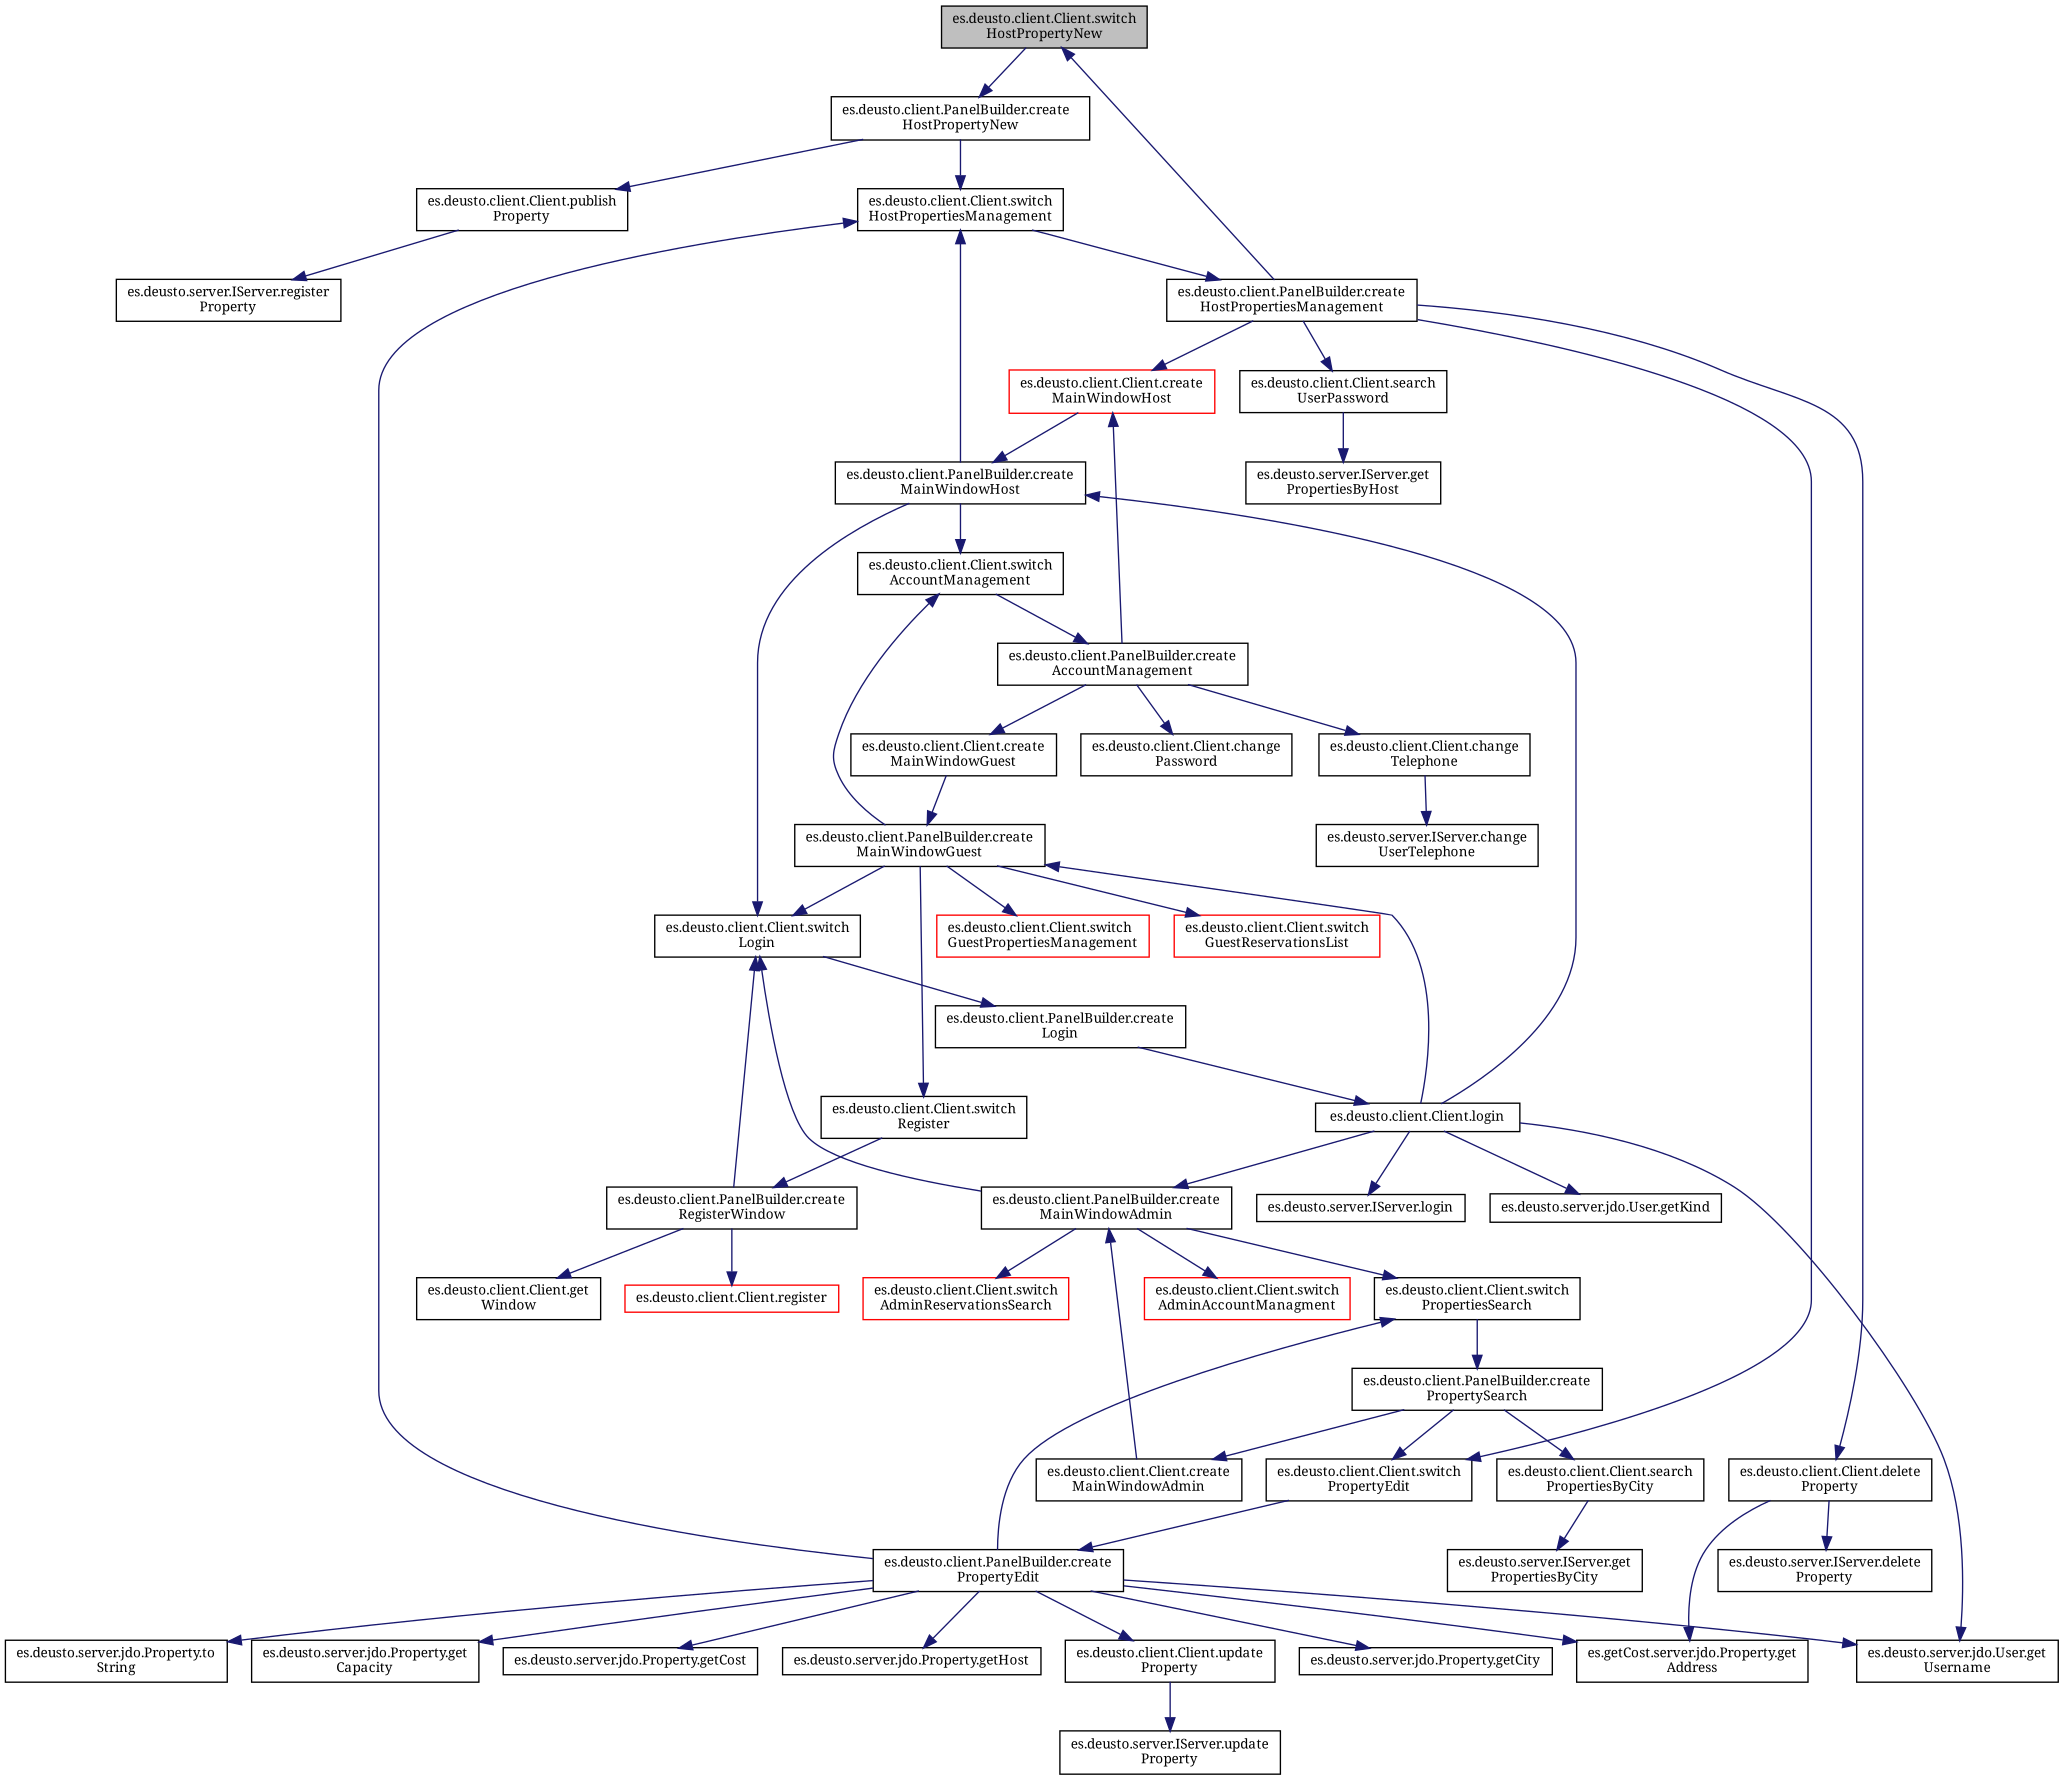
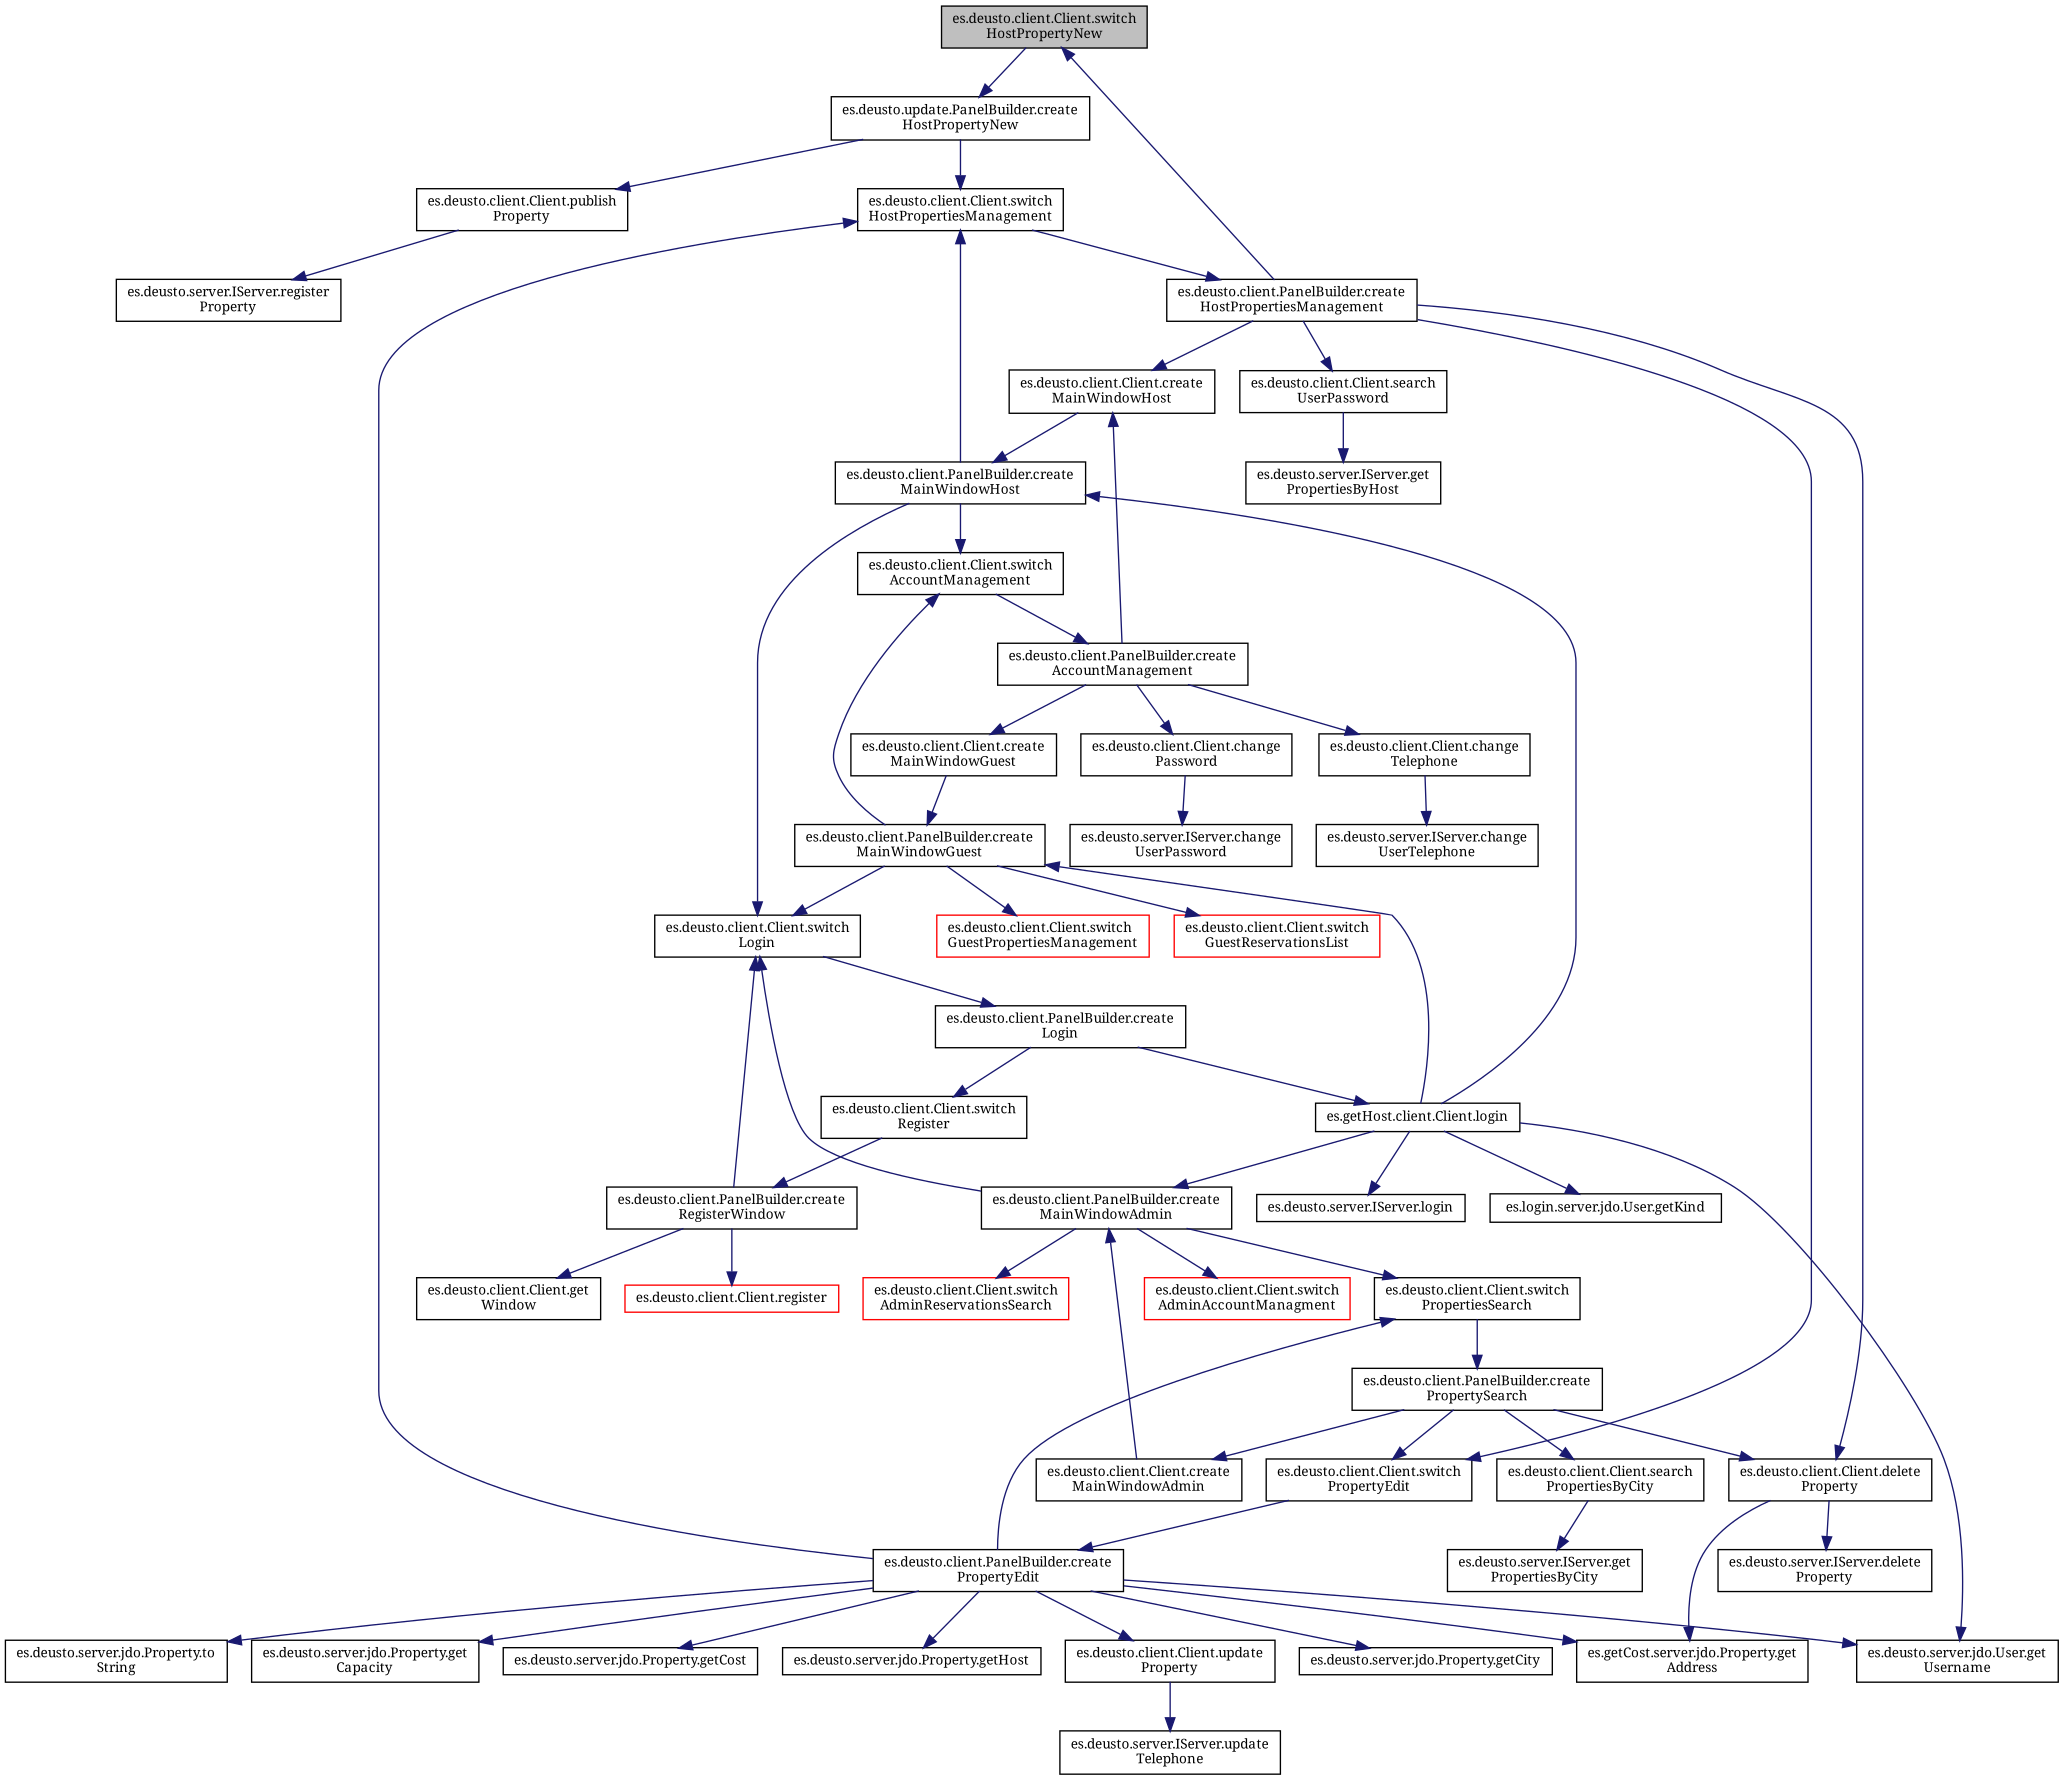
  digraph {
    fontname="Noto Serif"
    rankdir=TB
    node [color=black fillcolor=white fontname="Noto Serif" fontsize=10 shape=record style=filled]
    edge [color=midnightblue fontname="Noto Serif" fontsize=10 labelfontname=Helvetica labelfontsize=10 style=solid]
    n1 [fillcolor=grey75 fontcolor=black height=0.2 label="es.deusto.client.Client.switch\lHostPropertyNew" width=0.4]
-   n2 [height=0.2 label="es.deusto.client.PanelBuilder.create\lHostPropertyNew" width=0.4]
+   n2 [height=0.2 label="es.deusto.update.PanelBuilder.create\lHostPropertyNew" width=0.4]
    n3 [height=0.2 label="es.deusto.client.Client.switch\lHostPropertiesManagement" width=0.4]
    n4 [height=0.2 label="es.deusto.client.Client.publish\lProperty" width=0.4]
    n5 [height=0.2 label="es.deusto.client.PanelBuilder.create\lHostPropertiesManagement" width=0.4]
    n6 [height=0.2 label="es.deusto.server.IServer.register\lProperty" width=0.4]
    n7 [height=0.2 label="es.deusto.client.Client.search\lUserPassword" width=0.4]
    n8 [height=0.2 label="es.deusto.client.Client.delete\lProperty" width=0.4]
    n9 [height=0.2 label="es.deusto.client.Client.switch\lPropertyEdit" width=0.4]
-   n10 [color=red height=0.2 label="es.deusto.client.Client.create\lMainWindowHost" width=0.4]
+   n10 [height=0.2 label="es.deusto.client.Client.create\lMainWindowHost" width=0.4]
    n11 [height=0.2 label="es.deusto.server.IServer.get\lPropertiesByHost" width=0.4]
    n12 [height=0.2 label="es.deusto.server.IServer.delete\lProperty" width=0.4]
    n13 [height=0.2 label="es.getCost.server.jdo.Property.get\lAddress" width=0.4]
    n14 [height=0.2 label="es.deusto.client.PanelBuilder.create\lPropertyEdit" width=0.4]
    n15 [height=0.2 label="es.deusto.client.PanelBuilder.create\lMainWindowHost" width=0.4]
    n16 [height=0.2 label="es.deusto.server.jdo.Property.getCity" width=0.4]
    n17 [height=0.2 label="es.deusto.server.jdo.Property.to\lString" width=0.4]
    n18 [height=0.2 label="es.deusto.server.jdo.Property.get\lCapacity" width=0.4]
    n19 [height=0.2 label="es.deusto.server.jdo.Property.getCost" width=0.4]
    n20 [height=0.2 label="es.deusto.client.Client.switch\lPropertiesSearch" width=0.4]
    n21 [height=0.2 label="es.deusto.server.jdo.User.get\lUsername" width=0.4]
    n22 [height=0.2 label="es.deusto.server.jdo.Property.getHost" width=0.4]
    n23 [height=0.2 label="es.deusto.client.Client.update\lProperty" width=0.4]
    n24 [height=0.2 label="es.deusto.client.PanelBuilder.create\lPropertySearch" width=0.4]
-   n25 [height=0.2 label="es.deusto.server.IServer.update\lProperty" width=0.4]
+   n25 [height=0.2 label="es.deusto.server.IServer.update\lTelephone" width=0.4]
    n26 [height=0.2 label="es.deusto.client.Client.search\lPropertiesByCity" width=0.4]
    n27 [height=0.2 label="es.deusto.client.Client.create\lMainWindowAdmin" width=0.4]
    n28 [height=0.2 label="es.deusto.server.IServer.get\lPropertiesByCity" width=0.4]
    n29 [height=0.2 label="es.deusto.client.PanelBuilder.create\lMainWindowAdmin" width=0.4]
    n30 [color=red height=0.2 label="es.deusto.client.Client.switch\lAdminAccountManagment" width=0.4]
    n31 [color=red height=0.2 label="es.deusto.client.Client.switch\lAdminReservationsSearch" width=0.4]
    n32 [height=0.2 label="es.deusto.client.Client.switch\lLogin" width=0.4]
    n33 [height=0.2 label="es.deusto.client.PanelBuilder.create\lLogin" width=0.4]
-   n34 [height=0.2 label="es.deusto.client.Client.login" width=0.4]
+   n34 [height=0.2 label="es.getHost.client.Client.login" width=0.4]
    n35 [height=0.2 label="es.deusto.client.Client.switch\lRegister" width=0.4]
    n36 [height=0.2 label="es.deusto.server.IServer.login" width=0.4]
-   n37 [height=0.2 label="es.deusto.server.jdo.User.getKind" width=0.4]
+   n37 [height=0.2 label="es.login.server.jdo.User.getKind" width=0.4]
    n38 [height=0.2 label="es.deusto.client.PanelBuilder.create\lMainWindowGuest" width=0.4]
    n39 [height=0.2 label="es.deusto.client.PanelBuilder.create\lRegisterWindow" width=0.4]
    n40 [height=0.2 label="es.deusto.client.Client.switch\lAccountManagement" width=0.4]
    n41 [color=red height=0.2 label="es.deusto.client.Client.switch\lGuestPropertiesManagement" width=0.4]
    n42 [color=red height=0.2 label="es.deusto.client.Client.switch\lGuestReservationsList" width=0.4]
    n43 [height=0.2 label="es.deusto.client.PanelBuilder.create\lAccountManagement" width=0.4]
    n44 [height=0.2 label="es.deusto.client.Client.create\lMainWindowGuest" width=0.4]
    n45 [height=0.2 label="es.deusto.client.Client.change\lPassword" width=0.4]
    n46 [height=0.2 label="es.deusto.client.Client.change\lTelephone" width=0.4]
+   n47 [height=0.2 label="es.deusto.server.IServer.change\lUserPassword" width=0.4]
    n48 [height=0.2 label="es.deusto.server.IServer.change\lUserTelephone" width=0.4]
    n49 [color=red height=0.2 label="es.deusto.client.Client.register" width=0.4]
    n50 [height=0.2 label="es.deusto.client.Client.get\lWindow" width=0.4]
    n1 -> n2
    n2 -> n3
    n2 -> n4
    n3 -> n5
    n4 -> n6
    n5 -> n1
    n5 -> n7
    n5 -> n8
    n5 -> n9
    n5 -> n10
    n7 -> n11
    n8 -> n12
    n8 -> n13
    n9 -> n14
    n10 -> n15
    n14 -> n3
    n14 -> n13
    n14 -> n16
    n14 -> n17
    n14 -> n18
    n14 -> n19
    n14 -> n20
    n14 -> n21
    n14 -> n22
    n14 -> n23
    n15 -> n3
    n15 -> n32
    n15 -> n40
    n20 -> n24
    n23 -> n25
+   n24 -> n8
    n24 -> n9
    n24 -> n26
    n24 -> n27
    n26 -> n28
    n27 -> n29
    n29 -> n20
    n29 -> n30
    n29 -> n31
    n29 -> n32
    n32 -> n33
    n33 -> n34
-   n38 -> n35
+   n33 -> n35
    n34 -> n15
    n34 -> n21
    n34 -> n29
    n34 -> n36
    n34 -> n37
    n34 -> n38
    n35 -> n39
    n38 -> n32
    n38 -> n40
    n38 -> n41
    n38 -> n42
    n39 -> n32
    n39 -> n49
    n39 -> n50
    n40 -> n43
    n43 -> n10
    n43 -> n44
    n43 -> n45
    n43 -> n46
    n44 -> n38
+   n45 -> n47
    n46 -> n48
  }
